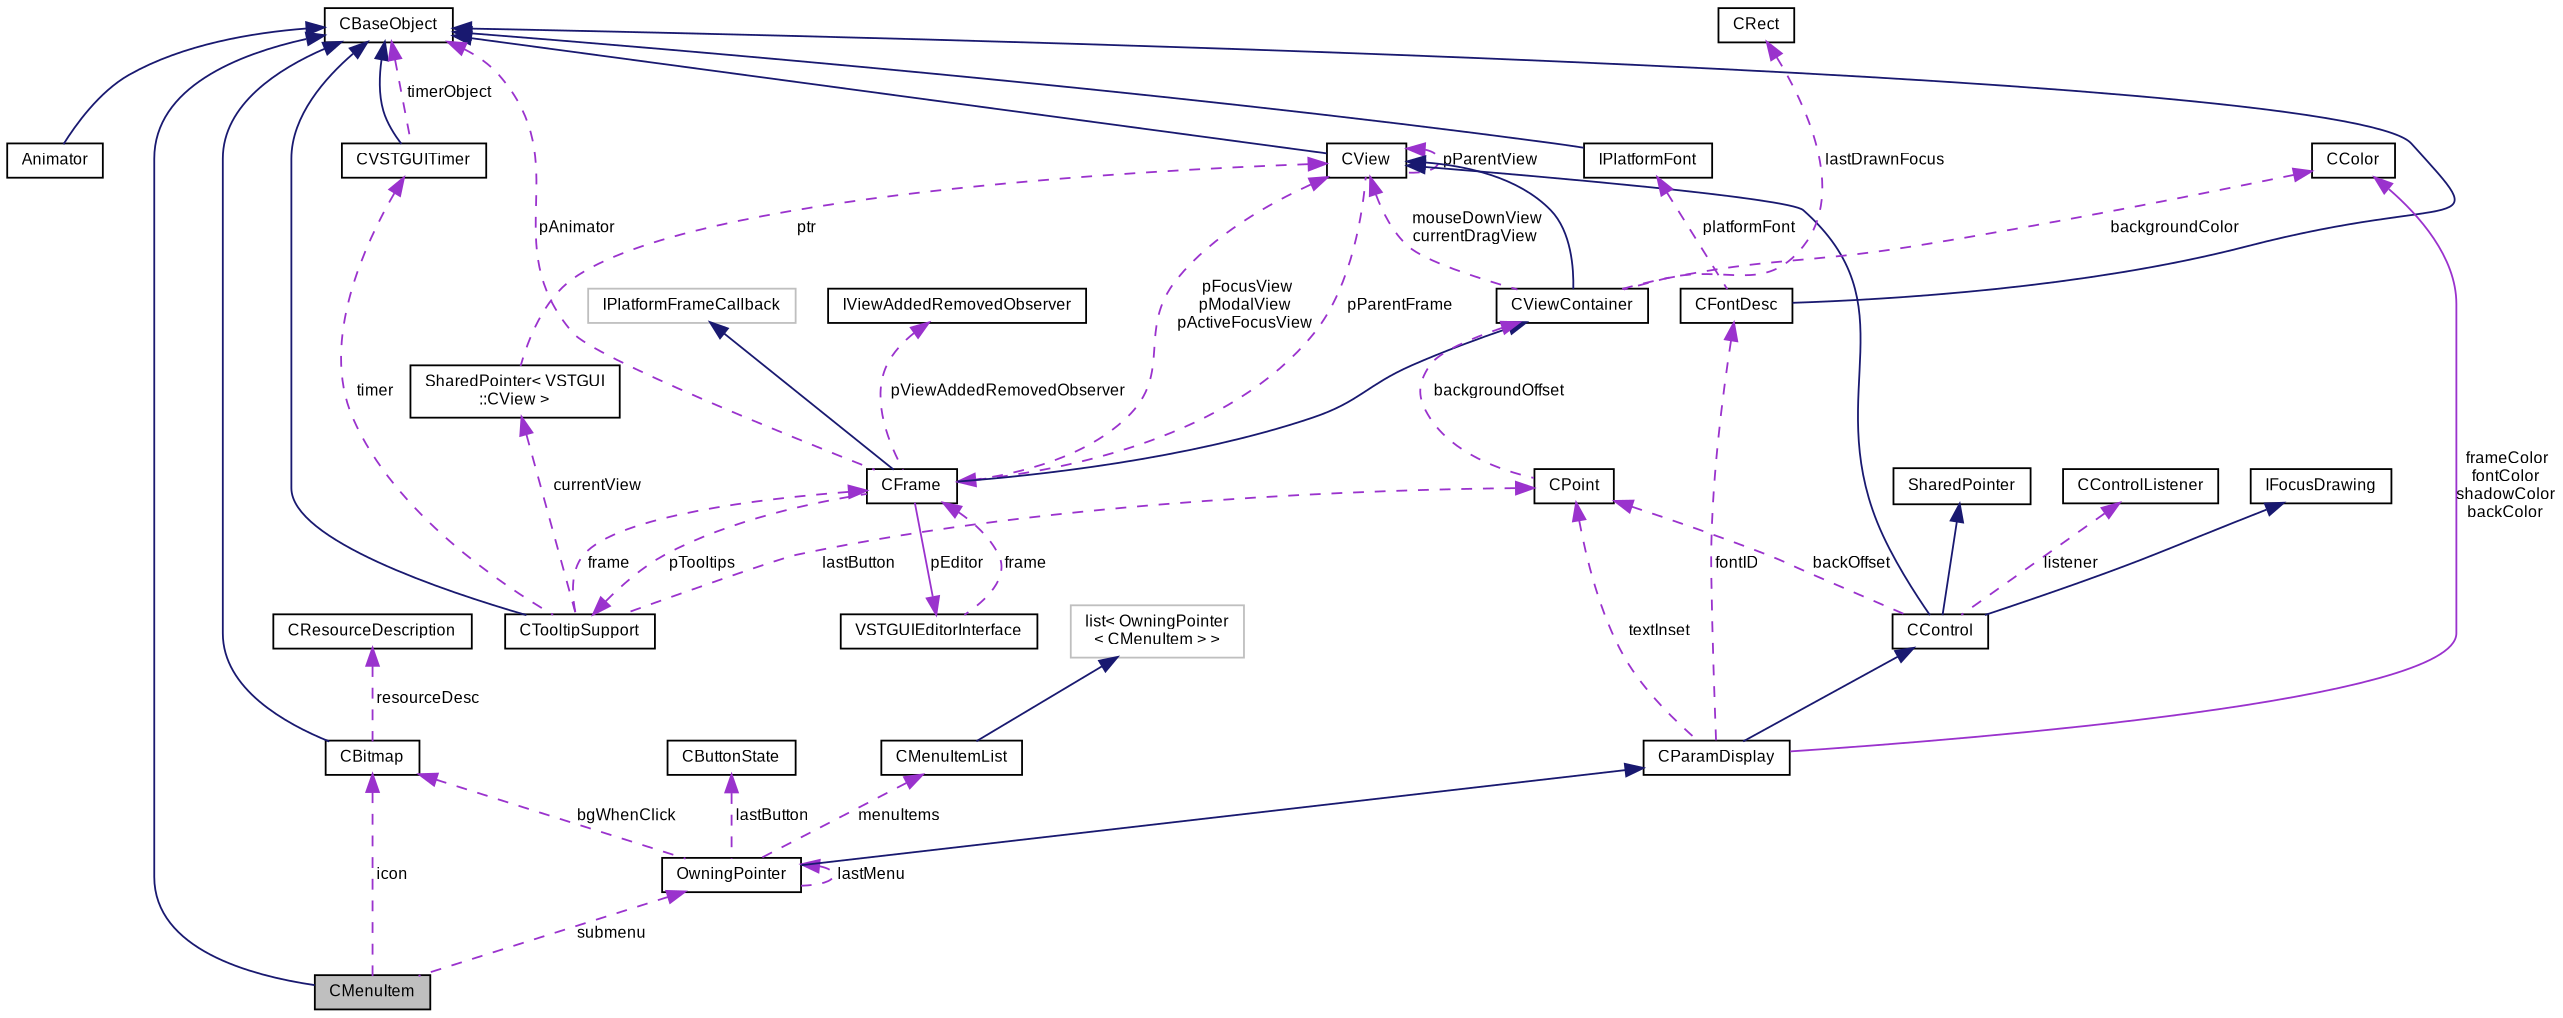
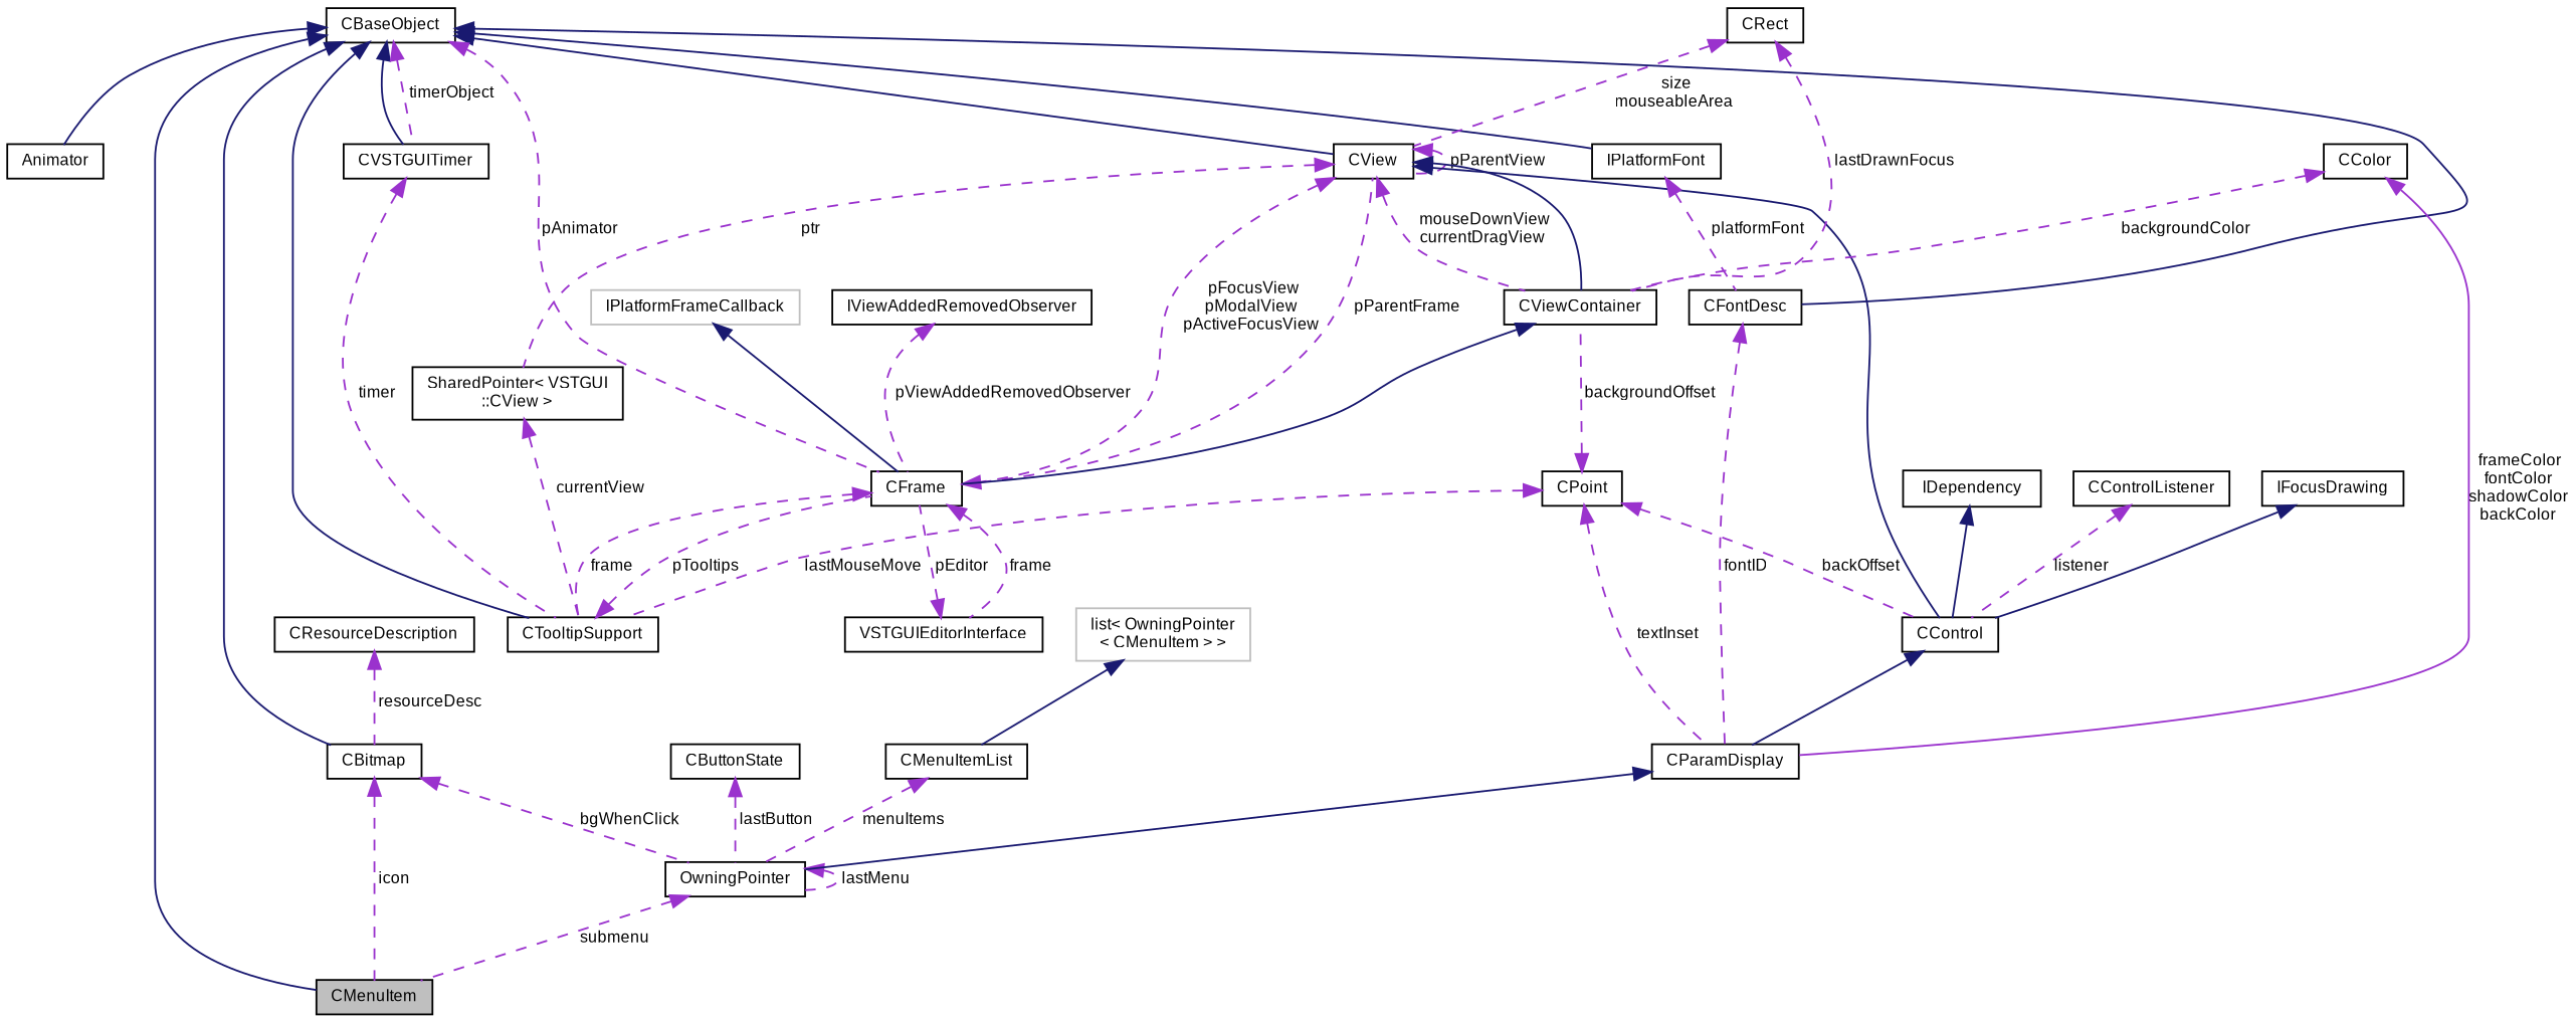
  digraph {
    rankdir=TB
    node [color=black fontname=Arial fontsize=9 shape=record]
    edge [color=darkorchid3 dir=back fontname=Arial fontsize=9 labelfontname=Arial labelfontsize=9 style=dashed]
    n1 [fillcolor=grey75 fontcolor=black height=0.2 label=CMenuItem style=filled width=0.4]
    n2 [height=0.2 label=CBaseObject width=0.4]
    n3 [height=0.2 label=CBitmap width=0.4]
    n4 [height=0.2 label=CView width=0.4]
    n5 [height=0.2 label=Animator width=0.4]
    n6 [height=0.2 label=CTooltipSupport width=0.4]
    n7 [height=0.2 label=CVSTGUITimer width=0.4]
    n8 [height=0.2 label=CFontDesc width=0.4]
    n9 [height=0.2 label=IPlatformFont width=0.4]
    n10 [height=0.2 label=CFrame width=0.4]
    n11 [height=0.2 label=OwningPointer width=0.4]
    n12 [height=0.2 label=CControl width=0.4]
    n13 [height=0.2 label=CViewContainer width=0.4]
    n14 [height=0.2 label="SharedPointer\< VSTGUI\l::CView \>" width=0.4]
    n15 [height=0.2 label=CParamDisplay width=0.4]
    n16 [height=0.2 label=CResourceDescription width=0.4]
    n17 [height=0.2 label=VSTGUIEditorInterface width=0.4]
    n18 [height=0.2 label=CPoint width=0.4]
    n19 [height=0.2 label=CColor width=0.4]
    n20 [height=0.2 label=CRect width=0.4]
    n21 [color=grey75 height=0.2 label=IPlatformFrameCallback width=0.4]
    n22 [height=0.2 label=IViewAddedRemovedObserver width=0.4]
    n23 [height=0.2 label=IFocusDrawing width=0.4]
-   n24 [height=0.2 label=SharedPointer width=0.4]
+   n24 [height=0.2 label=IDependency width=0.4]
    n25 [height=0.2 label=CControlListener width=0.4]
    n26 [height=0.2 label=CButtonState width=0.4]
    n27 [height=0.2 label=CMenuItemList width=0.4]
    n28 [color=grey75 height=0.2 label="list\< OwningPointer\l\< CMenuItem \> \>" width=0.4]
    n2 -> n1 [color=midnightblue style=solid]
    n2 -> n3 [color=midnightblue style=solid]
    n2 -> n4 [color=midnightblue style=solid]
    n2 -> n5 [color=midnightblue style=solid]
    n2 -> n6 [color=midnightblue style=solid]
    n2 -> n7 [color=midnightblue style=solid]
    n2 -> n7 [label=" timerObject"]
    n2 -> n8 [color=midnightblue style=solid]
    n2 -> n9 [color=midnightblue style=solid]
    n2 -> n10 [label=" pAnimator"]
    n3 -> n1 [label=" icon"]
    n3 -> n11 [label=" bgWhenClick"]
    n4 -> n4 [label=" pParentView"]
    n4 -> n10 [label=" pFocusView\npModalView\npActiveFocusView"]
    n4 -> n12 [color=midnightblue style=solid]
    n4 -> n13 [color=midnightblue style=solid]
    n4 -> n13 [label=" mouseDownView\ncurrentDragView"]
    n4 -> n14 [label=" ptr"]
    n6 -> n10 [label=" pTooltips"]
    n7 -> n6 [label=" timer"]
    n8 -> n15 [label=" fontID"]
    n9 -> n8 [label=" platformFont"]
    n10 -> n4 [label=" pParentFrame"]
    n10 -> n6 [label=" frame"]
    n10 -> n17 [label=" frame"]
    n11 -> n1 [label=" submenu"]
    n11 -> n11 [label=" lastMenu"]
    n12 -> n15 [color=midnightblue style=solid]
    n13 -> n10 [color=midnightblue style=solid]
    n14 -> n6 [label=" currentView"]
    n15 -> n11 [color=midnightblue style=solid]
    n16 -> n3 [label=" resourceDesc"]
-   n17 -> n10 [label=" pEditor" style=solid]
-   n18 -> n6 [label=" lastButton"]
+   n17 -> n10 [label=" pEditor"]
+   n18 -> n6 [label=" lastMouseMove"]
    n18 -> n12 [label=" backOffset"]
-   n13 -> n18 [label=" backgroundOffset"]
+   n18 -> n13 [label=" backgroundOffset"]
    n18 -> n15 [label=" textInset"]
    n19 -> n13 [label=" backgroundColor"]
    n19 -> n15 [label=" frameColor\nfontColor\nshadowColor\nbackColor" style=solid]
+   n20 -> n4 [label=" size\nmouseableArea"]
    n20 -> n13 [label=" lastDrawnFocus"]
    n21 -> n10 [color=midnightblue style=solid]
    n22 -> n10 [label=" pViewAddedRemovedObserver"]
    n23 -> n12 [color=midnightblue style=solid]
    n24 -> n12 [color=midnightblue style=solid]
    n25 -> n12 [label=" listener"]
    n26 -> n11 [label=" lastButton"]
    n27 -> n11 [label=" menuItems"]
    n28 -> n27 [color=midnightblue style=solid]
  }
